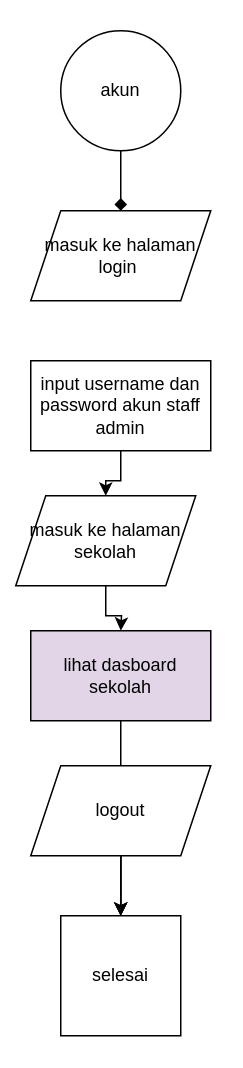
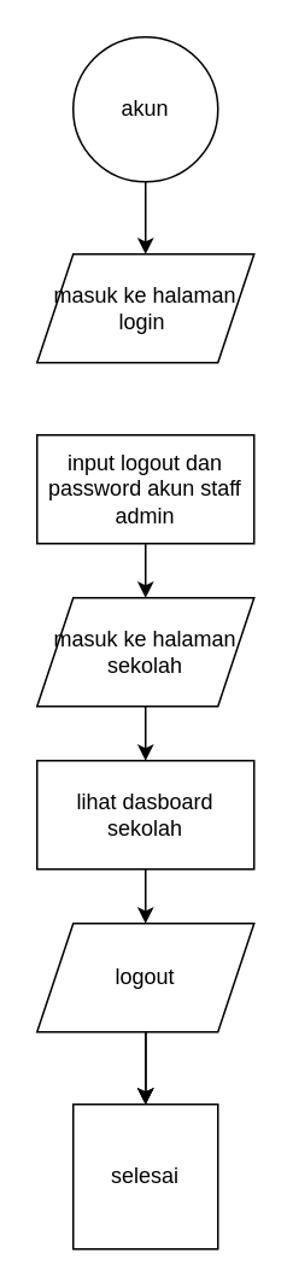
  <mxCell id="0" />
  <mxCell id="1" parent="0" />
- <mxCell id="2" value="" style="edgeStyle=orthogonalEdgeStyle;rounded=0;orthogonalLoop=1;jettySize=auto;html=1;endArrow=diamond;" edge="1" parent="1" source="3" target="4"><mxGeometry relative="1" as="geometry" /></mxCell>
+ <mxCell id="2" value="" style="edgeStyle=orthogonalEdgeStyle;rounded=0;orthogonalLoop=1;jettySize=auto;html=1;" edge="1" parent="1" source="3" target="4"><mxGeometry relative="1" as="geometry" /></mxCell>
  <mxCell id="3" value="akun" style="ellipse;whiteSpace=wrap;html=1;aspect=fixed;" vertex="1" parent="1"><mxGeometry x="40" y="20" width="80" height="80" as="geometry" /></mxCell>
  <mxCell id="4" value="masuk ke halaman login&amp;nbsp;" style="shape=parallelogram;perimeter=parallelogramPerimeter;whiteSpace=wrap;html=1;fixedSize=1;" vertex="1" parent="1"><mxGeometry x="20" y="140" width="120" height="60" as="geometry" /></mxCell>
  <mxCell id="5" value="" style="edgeStyle=orthogonalEdgeStyle;rounded=0;orthogonalLoop=1;jettySize=auto;html=1;" edge="1" parent="1" source="6" target="8"><mxGeometry relative="1" as="geometry" /></mxCell>
- <mxCell id="6" value="input username dan password akun staff admin" style="rounded=0;whiteSpace=wrap;html=1;" vertex="1" parent="1"><mxGeometry x="20" y="240" width="120" height="60" as="geometry" /></mxCell>
+ <mxCell id="6" value="input logout dan password akun staff admin" style="rounded=0;whiteSpace=wrap;html=1;" vertex="1" parent="1"><mxGeometry x="20" y="240" width="120" height="60" as="geometry" /></mxCell>
  <mxCell id="7" value="" style="edgeStyle=orthogonalEdgeStyle;rounded=0;orthogonalLoop=1;jettySize=auto;html=1;" edge="1" parent="1" source="8"><mxGeometry relative="1" as="geometry"><mxPoint x="80" y="420" as="targetPoint" /></mxGeometry></mxCell>
- <mxCell id="8" value="masuk ke halaman sekolah" style="shape=parallelogram;perimeter=parallelogramPerimeter;whiteSpace=wrap;html=1;fixedSize=1;" vertex="1" parent="1"><mxGeometry x="10" y="330" width="120" height="60" as="geometry" /></mxCell>
+ <mxCell id="8" value="masuk ke halaman sekolah" style="shape=parallelogram;perimeter=parallelogramPerimeter;whiteSpace=wrap;html=1;fixedSize=1;" vertex="1" parent="1"><mxGeometry x="20" y="330" width="120" height="60" as="geometry" /></mxCell>
  <mxCell id="9" value="" style="edgeStyle=orthogonalEdgeStyle;rounded=0;orthogonalLoop=1;jettySize=auto;html=1;" edge="1" parent="1" source="12" target="13"><mxGeometry relative="1" as="geometry" /></mxCell>
  <mxCell id="10" value="" style="edgeStyle=orthogonalEdgeStyle;rounded=0;orthogonalLoop=1;jettySize=auto;html=1;" edge="1" parent="1" source="12" target="13"><mxGeometry relative="1" as="geometry" /></mxCell>
  <mxCell id="11" value="" style="edgeStyle=orthogonalEdgeStyle;rounded=0;orthogonalLoop=1;jettySize=auto;html=1;" edge="1" parent="1" source="12" target="13"><mxGeometry relative="1" as="geometry" /></mxCell>
  <mxCell id="12" value="logout" style="shape=parallelogram;perimeter=parallelogramPerimeter;whiteSpace=wrap;html=1;fixedSize=1;" vertex="1" parent="1"><mxGeometry x="20" y="510" width="120" height="60" as="geometry" /></mxCell>
  <mxCell id="13" value="selesai" style="whiteSpace=wrap;html=1;aspect=fixed;rounded=0;" vertex="1" parent="1"><mxGeometry x="40" y="610" width="80" height="80" as="geometry" /></mxCell>
- <mxCell id="14" value="" style="edgeStyle=orthogonalEdgeStyle;rounded=0;orthogonalLoop=1;jettySize=auto;html=1;endArrow=none;" edge="1" parent="1" source="15" target="12"><mxGeometry relative="1" as="geometry" /></mxCell>
- <mxCell id="15" value="lihat dasboard sekolah" style="rounded=0;whiteSpace=wrap;html=1;fillColor=#e1d5e7;" vertex="1" parent="1"><mxGeometry x="20" y="420" width="120" height="60" as="geometry" /></mxCell>
+ <mxCell id="14" value="" style="edgeStyle=orthogonalEdgeStyle;rounded=0;orthogonalLoop=1;jettySize=auto;html=1;" edge="1" parent="1" source="15" target="12"><mxGeometry relative="1" as="geometry" /></mxCell>
+ <mxCell id="15" value="lihat dasboard sekolah" style="rounded=0;whiteSpace=wrap;html=1;" vertex="1" parent="1"><mxGeometry x="20" y="420" width="120" height="60" as="geometry" /></mxCell>
